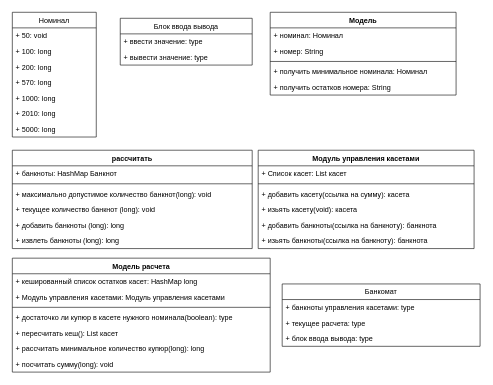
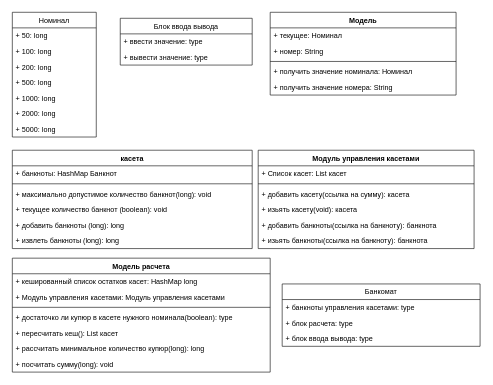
  <mxCell id="0" />
  <mxCell id="1" parent="0" />
  <mxCell id="2" value="Модель" style="swimlane;fontStyle=1;align=center;verticalAlign=top;childLayout=stackLayout;horizontal=1;startSize=26;horizontalStack=0;resizeParent=1;resizeParentMax=0;resizeLast=0;collapsible=1;marginBottom=0;" vertex="1" parent="1"><mxGeometry x="450" y="20" width="310" height="138" as="geometry" /></mxCell>
- <mxCell id="3" value="+ номинал: Номинал" style="text;strokeColor=none;fillColor=none;align=left;verticalAlign=top;spacingLeft=4;spacingRight=4;overflow=hidden;rotatable=0;points=[[0,0.5],[1,0.5]];portConstraint=eastwest;" vertex="1" parent="2"><mxGeometry y="26" width="310" height="26" as="geometry" /></mxCell>
+ <mxCell id="3" value="+ текущее: Номинал" style="text;strokeColor=none;fillColor=none;align=left;verticalAlign=top;spacingLeft=4;spacingRight=4;overflow=hidden;rotatable=0;points=[[0,0.5],[1,0.5]];portConstraint=eastwest;" vertex="1" parent="2"><mxGeometry y="26" width="310" height="26" as="geometry" /></mxCell>
  <mxCell id="4" value="+ номер: String" style="text;strokeColor=none;fillColor=none;align=left;verticalAlign=top;spacingLeft=4;spacingRight=4;overflow=hidden;rotatable=0;points=[[0,0.5],[1,0.5]];portConstraint=eastwest;" vertex="1" parent="2"><mxGeometry y="52" width="310" height="26" as="geometry" /></mxCell>
  <mxCell id="5" value="" style="line;strokeWidth=1;fillColor=none;align=left;verticalAlign=middle;spacingTop=-1;spacingLeft=3;spacingRight=3;rotatable=0;labelPosition=right;points=[];portConstraint=eastwest;" vertex="1" parent="2"><mxGeometry y="78" width="310" height="8" as="geometry" /></mxCell>
- <mxCell id="6" value="+ получить минимальное номинала: Номинал" style="text;strokeColor=none;fillColor=none;align=left;verticalAlign=top;spacingLeft=4;spacingRight=4;overflow=hidden;rotatable=0;points=[[0,0.5],[1,0.5]];portConstraint=eastwest;" vertex="1" parent="2"><mxGeometry y="86" width="310" height="26" as="geometry" /></mxCell>
- <mxCell id="7" value="+ получить остатков номера: String" style="text;strokeColor=none;fillColor=none;align=left;verticalAlign=top;spacingLeft=4;spacingRight=4;overflow=hidden;rotatable=0;points=[[0,0.5],[1,0.5]];portConstraint=eastwest;" vertex="1" parent="2"><mxGeometry y="112" width="310" height="26" as="geometry" /></mxCell>
+ <mxCell id="6" value="+ получить значение номинала: Номинал" style="text;strokeColor=none;fillColor=none;align=left;verticalAlign=top;spacingLeft=4;spacingRight=4;overflow=hidden;rotatable=0;points=[[0,0.5],[1,0.5]];portConstraint=eastwest;" vertex="1" parent="2"><mxGeometry y="86" width="310" height="26" as="geometry" /></mxCell>
+ <mxCell id="7" value="+ получить значение номера: String" style="text;strokeColor=none;fillColor=none;align=left;verticalAlign=top;spacingLeft=4;spacingRight=4;overflow=hidden;rotatable=0;points=[[0,0.5],[1,0.5]];portConstraint=eastwest;" vertex="1" parent="2"><mxGeometry y="112" width="310" height="26" as="geometry" /></mxCell>
  <mxCell id="8" value="Номинал" style="swimlane;fontStyle=0;childLayout=stackLayout;horizontal=1;startSize=26;fillColor=none;horizontalStack=0;resizeParent=1;resizeParentMax=0;resizeLast=0;collapsible=1;marginBottom=0;" vertex="1" parent="1"><mxGeometry x="20" y="20" width="140" height="208" as="geometry" /></mxCell>
- <mxCell id="9" value="+ 50: void" style="text;strokeColor=none;fillColor=none;align=left;verticalAlign=top;spacingLeft=4;spacingRight=4;overflow=hidden;rotatable=0;points=[[0,0.5],[1,0.5]];portConstraint=eastwest;" vertex="1" parent="8"><mxGeometry y="26" width="140" height="26" as="geometry" /></mxCell>
+ <mxCell id="9" value="+ 50: long" style="text;strokeColor=none;fillColor=none;align=left;verticalAlign=top;spacingLeft=4;spacingRight=4;overflow=hidden;rotatable=0;points=[[0,0.5],[1,0.5]];portConstraint=eastwest;" vertex="1" parent="8"><mxGeometry y="26" width="140" height="26" as="geometry" /></mxCell>
  <mxCell id="10" value="+ 100: long" style="text;strokeColor=none;fillColor=none;align=left;verticalAlign=top;spacingLeft=4;spacingRight=4;overflow=hidden;rotatable=0;points=[[0,0.5],[1,0.5]];portConstraint=eastwest;" vertex="1" parent="8"><mxGeometry y="52" width="140" height="26" as="geometry" /></mxCell>
  <mxCell id="11" value="+ 200: long" style="text;strokeColor=none;fillColor=none;align=left;verticalAlign=top;spacingLeft=4;spacingRight=4;overflow=hidden;rotatable=0;points=[[0,0.5],[1,0.5]];portConstraint=eastwest;" vertex="1" parent="8"><mxGeometry y="78" width="140" height="26" as="geometry" /></mxCell>
- <mxCell id="12" value="+ 570: long" style="text;strokeColor=none;fillColor=none;align=left;verticalAlign=top;spacingLeft=4;spacingRight=4;overflow=hidden;rotatable=0;points=[[0,0.5],[1,0.5]];portConstraint=eastwest;" vertex="1" parent="8"><mxGeometry y="104" width="140" height="26" as="geometry" /></mxCell>
+ <mxCell id="12" value="+ 500: long" style="text;strokeColor=none;fillColor=none;align=left;verticalAlign=top;spacingLeft=4;spacingRight=4;overflow=hidden;rotatable=0;points=[[0,0.5],[1,0.5]];portConstraint=eastwest;" vertex="1" parent="8"><mxGeometry y="104" width="140" height="26" as="geometry" /></mxCell>
  <mxCell id="13" value="+ 1000: long" style="text;strokeColor=none;fillColor=none;align=left;verticalAlign=top;spacingLeft=4;spacingRight=4;overflow=hidden;rotatable=0;points=[[0,0.5],[1,0.5]];portConstraint=eastwest;" vertex="1" parent="8"><mxGeometry y="130" width="140" height="26" as="geometry" /></mxCell>
- <mxCell id="14" value="+ 2010: long" style="text;strokeColor=none;fillColor=none;align=left;verticalAlign=top;spacingLeft=4;spacingRight=4;overflow=hidden;rotatable=0;points=[[0,0.5],[1,0.5]];portConstraint=eastwest;" vertex="1" parent="8"><mxGeometry y="156" width="140" height="26" as="geometry" /></mxCell>
+ <mxCell id="14" value="+ 2000: long" style="text;strokeColor=none;fillColor=none;align=left;verticalAlign=top;spacingLeft=4;spacingRight=4;overflow=hidden;rotatable=0;points=[[0,0.5],[1,0.5]];portConstraint=eastwest;" vertex="1" parent="8"><mxGeometry y="156" width="140" height="26" as="geometry" /></mxCell>
  <mxCell id="15" value="+ 5000: long" style="text;strokeColor=none;fillColor=none;align=left;verticalAlign=top;spacingLeft=4;spacingRight=4;overflow=hidden;rotatable=0;points=[[0,0.5],[1,0.5]];portConstraint=eastwest;" vertex="1" parent="8"><mxGeometry y="182" width="140" height="26" as="geometry" /></mxCell>
- <mxCell id="16" value="рассчитать" style="swimlane;fontStyle=1;align=center;verticalAlign=top;childLayout=stackLayout;horizontal=1;startSize=26;horizontalStack=0;resizeParent=1;resizeParentMax=0;resizeLast=0;collapsible=1;marginBottom=0;" vertex="1" parent="1"><mxGeometry x="20" y="250" width="400" height="164" as="geometry" /></mxCell>
+ <mxCell id="16" value="касета" style="swimlane;fontStyle=1;align=center;verticalAlign=top;childLayout=stackLayout;horizontal=1;startSize=26;horizontalStack=0;resizeParent=1;resizeParentMax=0;resizeLast=0;collapsible=1;marginBottom=0;" vertex="1" parent="1"><mxGeometry x="20" y="250" width="400" height="164" as="geometry" /></mxCell>
  <mxCell id="17" value="+ банкноты: HashMap Банкнот" style="text;strokeColor=none;fillColor=none;align=left;verticalAlign=top;spacingLeft=4;spacingRight=4;overflow=hidden;rotatable=0;points=[[0,0.5],[1,0.5]];portConstraint=eastwest;" vertex="1" parent="16"><mxGeometry y="26" width="400" height="26" as="geometry" /></mxCell>
  <mxCell id="18" value="" style="line;strokeWidth=1;fillColor=none;align=left;verticalAlign=middle;spacingTop=-1;spacingLeft=3;spacingRight=3;rotatable=0;labelPosition=right;points=[];portConstraint=eastwest;" vertex="1" parent="16"><mxGeometry y="52" width="400" height="8" as="geometry" /></mxCell>
  <mxCell id="19" value="+ максимально допустимое количество банкнот(long): void" style="text;strokeColor=none;fillColor=none;align=left;verticalAlign=top;spacingLeft=4;spacingRight=4;overflow=hidden;rotatable=0;points=[[0,0.5],[1,0.5]];portConstraint=eastwest;" vertex="1" parent="16"><mxGeometry y="60" width="400" height="26" as="geometry" /></mxCell>
- <mxCell id="20" value="+ текущее количество банкнот (long): void" style="text;strokeColor=none;fillColor=none;align=left;verticalAlign=top;spacingLeft=4;spacingRight=4;overflow=hidden;rotatable=0;points=[[0,0.5],[1,0.5]];portConstraint=eastwest;" vertex="1" parent="16"><mxGeometry y="86" width="400" height="26" as="geometry" /></mxCell>
+ <mxCell id="20" value="+ текущее количество банкнот (boolean): void" style="text;strokeColor=none;fillColor=none;align=left;verticalAlign=top;spacingLeft=4;spacingRight=4;overflow=hidden;rotatable=0;points=[[0,0.5],[1,0.5]];portConstraint=eastwest;" vertex="1" parent="16"><mxGeometry y="86" width="400" height="26" as="geometry" /></mxCell>
  <mxCell id="21" value="+ добавить банкноты (long): long" style="text;strokeColor=none;fillColor=none;align=left;verticalAlign=top;spacingLeft=4;spacingRight=4;overflow=hidden;rotatable=0;points=[[0,0.5],[1,0.5]];portConstraint=eastwest;" vertex="1" parent="16"><mxGeometry y="112" width="400" height="26" as="geometry" /></mxCell>
  <mxCell id="22" value="+ извлеть банкноты (long): long" style="text;strokeColor=none;fillColor=none;align=left;verticalAlign=top;spacingLeft=4;spacingRight=4;overflow=hidden;rotatable=0;points=[[0,0.5],[1,0.5]];portConstraint=eastwest;" vertex="1" parent="16"><mxGeometry y="138" width="400" height="26" as="geometry" /></mxCell>
  <mxCell id="23" value="Модуль управления касетами" style="swimlane;fontStyle=1;align=center;verticalAlign=top;childLayout=stackLayout;horizontal=1;startSize=26;horizontalStack=0;resizeParent=1;resizeParentMax=0;resizeLast=0;collapsible=1;marginBottom=0;" vertex="1" parent="1"><mxGeometry x="430" y="250" width="360" height="164" as="geometry" /></mxCell>
  <mxCell id="24" value="+ Список касет: List касет" style="text;strokeColor=none;fillColor=none;align=left;verticalAlign=top;spacingLeft=4;spacingRight=4;overflow=hidden;rotatable=0;points=[[0,0.5],[1,0.5]];portConstraint=eastwest;" vertex="1" parent="23"><mxGeometry y="26" width="360" height="26" as="geometry" /></mxCell>
  <mxCell id="25" value="" style="line;strokeWidth=1;fillColor=none;align=left;verticalAlign=middle;spacingTop=-1;spacingLeft=3;spacingRight=3;rotatable=0;labelPosition=right;points=[];portConstraint=eastwest;" vertex="1" parent="23"><mxGeometry y="52" width="360" height="8" as="geometry" /></mxCell>
  <mxCell id="26" value="+ добавить касету(ссылка на сумму): касета" style="text;strokeColor=none;fillColor=none;align=left;verticalAlign=top;spacingLeft=4;spacingRight=4;overflow=hidden;rotatable=0;points=[[0,0.5],[1,0.5]];portConstraint=eastwest;" vertex="1" parent="23"><mxGeometry y="60" width="360" height="26" as="geometry" /></mxCell>
  <mxCell id="27" value="+ изьять касету(void): касета" style="text;strokeColor=none;fillColor=none;align=left;verticalAlign=top;spacingLeft=4;spacingRight=4;overflow=hidden;rotatable=0;points=[[0,0.5],[1,0.5]];portConstraint=eastwest;" vertex="1" parent="23"><mxGeometry y="86" width="360" height="26" as="geometry" /></mxCell>
  <mxCell id="28" value="+ добавить банкноты(ссылка на банкноту): банкнота" style="text;strokeColor=none;fillColor=none;align=left;verticalAlign=top;spacingLeft=4;spacingRight=4;overflow=hidden;rotatable=0;points=[[0,0.5],[1,0.5]];portConstraint=eastwest;" vertex="1" parent="23"><mxGeometry y="112" width="360" height="26" as="geometry" /></mxCell>
  <mxCell id="29" value="+ изьять банкноты(ссылка на банкноту): банкнота" style="text;strokeColor=none;fillColor=none;align=left;verticalAlign=top;spacingLeft=4;spacingRight=4;overflow=hidden;rotatable=0;points=[[0,0.5],[1,0.5]];portConstraint=eastwest;" vertex="1" parent="23"><mxGeometry y="138" width="360" height="26" as="geometry" /></mxCell>
  <mxCell id="30" value="Модель расчета" style="swimlane;fontStyle=1;align=center;verticalAlign=top;childLayout=stackLayout;horizontal=1;startSize=26;horizontalStack=0;resizeParent=1;resizeParentMax=0;resizeLast=0;collapsible=1;marginBottom=0;" vertex="1" parent="1"><mxGeometry x="20" y="430" width="430" height="190" as="geometry" /></mxCell>
  <mxCell id="31" value="+ кешированный список остатков касет: HashMap long" style="text;strokeColor=none;fillColor=none;align=left;verticalAlign=top;spacingLeft=4;spacingRight=4;overflow=hidden;rotatable=0;points=[[0,0.5],[1,0.5]];portConstraint=eastwest;" vertex="1" parent="30"><mxGeometry y="26" width="430" height="26" as="geometry" /></mxCell>
  <mxCell id="32" value="+ Модуль управления касетами: Модуль управления касетами" style="text;strokeColor=none;fillColor=none;align=left;verticalAlign=top;spacingLeft=4;spacingRight=4;overflow=hidden;rotatable=0;points=[[0,0.5],[1,0.5]];portConstraint=eastwest;" vertex="1" parent="30"><mxGeometry y="52" width="430" height="26" as="geometry" /></mxCell>
  <mxCell id="33" value="" style="line;strokeWidth=1;fillColor=none;align=left;verticalAlign=middle;spacingTop=-1;spacingLeft=3;spacingRight=3;rotatable=0;labelPosition=right;points=[];portConstraint=eastwest;" vertex="1" parent="30"><mxGeometry y="78" width="430" height="8" as="geometry" /></mxCell>
  <mxCell id="34" value="+ достаточко ли купюр в касете нужного номинала(boolean): type" style="text;strokeColor=none;fillColor=none;align=left;verticalAlign=top;spacingLeft=4;spacingRight=4;overflow=hidden;rotatable=0;points=[[0,0.5],[1,0.5]];portConstraint=eastwest;" vertex="1" parent="30"><mxGeometry y="86" width="430" height="26" as="geometry" /></mxCell>
  <mxCell id="35" value="+ пересчитать кеш(): List касет" style="text;strokeColor=none;fillColor=none;align=left;verticalAlign=top;spacingLeft=4;spacingRight=4;overflow=hidden;rotatable=0;points=[[0,0.5],[1,0.5]];portConstraint=eastwest;" vertex="1" parent="30"><mxGeometry y="112" width="430" height="26" as="geometry" /></mxCell>
  <mxCell id="36" value="+ рассчитать минимальное количество купюр(long): long" style="text;strokeColor=none;fillColor=none;align=left;verticalAlign=top;spacingLeft=4;spacingRight=4;overflow=hidden;rotatable=0;points=[[0,0.5],[1,0.5]];portConstraint=eastwest;" vertex="1" parent="30"><mxGeometry y="138" width="430" height="26" as="geometry" /></mxCell>
  <mxCell id="37" value="+ посчитать сумму(long): void" style="text;strokeColor=none;fillColor=none;align=left;verticalAlign=top;spacingLeft=4;spacingRight=4;overflow=hidden;rotatable=0;points=[[0,0.5],[1,0.5]];portConstraint=eastwest;" vertex="1" parent="30"><mxGeometry y="164" width="430" height="26" as="geometry" /></mxCell>
  <mxCell id="38" value="Банкомат" style="swimlane;fontStyle=0;childLayout=stackLayout;horizontal=1;startSize=26;fillColor=none;horizontalStack=0;resizeParent=1;resizeParentMax=0;resizeLast=0;collapsible=1;marginBottom=0;" vertex="1" parent="1"><mxGeometry x="470" y="473" width="330" height="104" as="geometry" /></mxCell>
  <mxCell id="39" value="+ банкноты управления касетами: type" style="text;strokeColor=none;fillColor=none;align=left;verticalAlign=top;spacingLeft=4;spacingRight=4;overflow=hidden;rotatable=0;points=[[0,0.5],[1,0.5]];portConstraint=eastwest;" vertex="1" parent="38"><mxGeometry y="26" width="330" height="26" as="geometry" /></mxCell>
- <mxCell id="40" value="+ текущее расчета: type" style="text;strokeColor=none;fillColor=none;align=left;verticalAlign=top;spacingLeft=4;spacingRight=4;overflow=hidden;rotatable=0;points=[[0,0.5],[1,0.5]];portConstraint=eastwest;" vertex="1" parent="38"><mxGeometry y="52" width="330" height="26" as="geometry" /></mxCell>
+ <mxCell id="40" value="+ блок расчета: type" style="text;strokeColor=none;fillColor=none;align=left;verticalAlign=top;spacingLeft=4;spacingRight=4;overflow=hidden;rotatable=0;points=[[0,0.5],[1,0.5]];portConstraint=eastwest;" vertex="1" parent="38"><mxGeometry y="52" width="330" height="26" as="geometry" /></mxCell>
  <mxCell id="41" value="+ блок ввода вывода: type" style="text;strokeColor=none;fillColor=none;align=left;verticalAlign=top;spacingLeft=4;spacingRight=4;overflow=hidden;rotatable=0;points=[[0,0.5],[1,0.5]];portConstraint=eastwest;" vertex="1" parent="38"><mxGeometry y="78" width="330" height="26" as="geometry" /></mxCell>
  <mxCell id="42" value="Блок ввода вывода" style="swimlane;fontStyle=0;childLayout=stackLayout;horizontal=1;startSize=26;fillColor=none;horizontalStack=0;resizeParent=1;resizeParentMax=0;resizeLast=0;collapsible=1;marginBottom=0;" vertex="1" parent="1"><mxGeometry x="200" y="30" width="220" height="78" as="geometry" /></mxCell>
  <mxCell id="43" value="+ ввести значение: type" style="text;strokeColor=none;fillColor=none;align=left;verticalAlign=top;spacingLeft=4;spacingRight=4;overflow=hidden;rotatable=0;points=[[0,0.5],[1,0.5]];portConstraint=eastwest;" vertex="1" parent="42"><mxGeometry y="26" width="220" height="26" as="geometry" /></mxCell>
  <mxCell id="44" value="+ вывести значение: type" style="text;strokeColor=none;fillColor=none;align=left;verticalAlign=top;spacingLeft=4;spacingRight=4;overflow=hidden;rotatable=0;points=[[0,0.5],[1,0.5]];portConstraint=eastwest;" vertex="1" parent="42"><mxGeometry y="52" width="220" height="26" as="geometry" /></mxCell>
